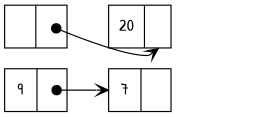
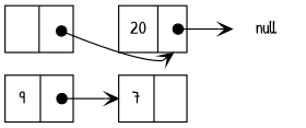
  digraph {
    fontname="Patrick Hand"
    rankdir=LR
    node [fontname="Patrick Hand" shape=record]
    edge [arrowhead=vee arrowtail=dot dir=both fontname="Patrick Hand" tailclip=false tailport="ref:c"]
    n1 [label="{ 9 | <ref>  }"]
    n2 [label="{ 7 | <ref>  }"]
    n3 [label="{ 20 | <ref>  }"]
+   n4 [label=null shape=none]
    n5 [label="{ | <ref>  }"]
    n1 -> n2
+   n3 -> n4
    n5 -> n3 [headport=ref]
  }
